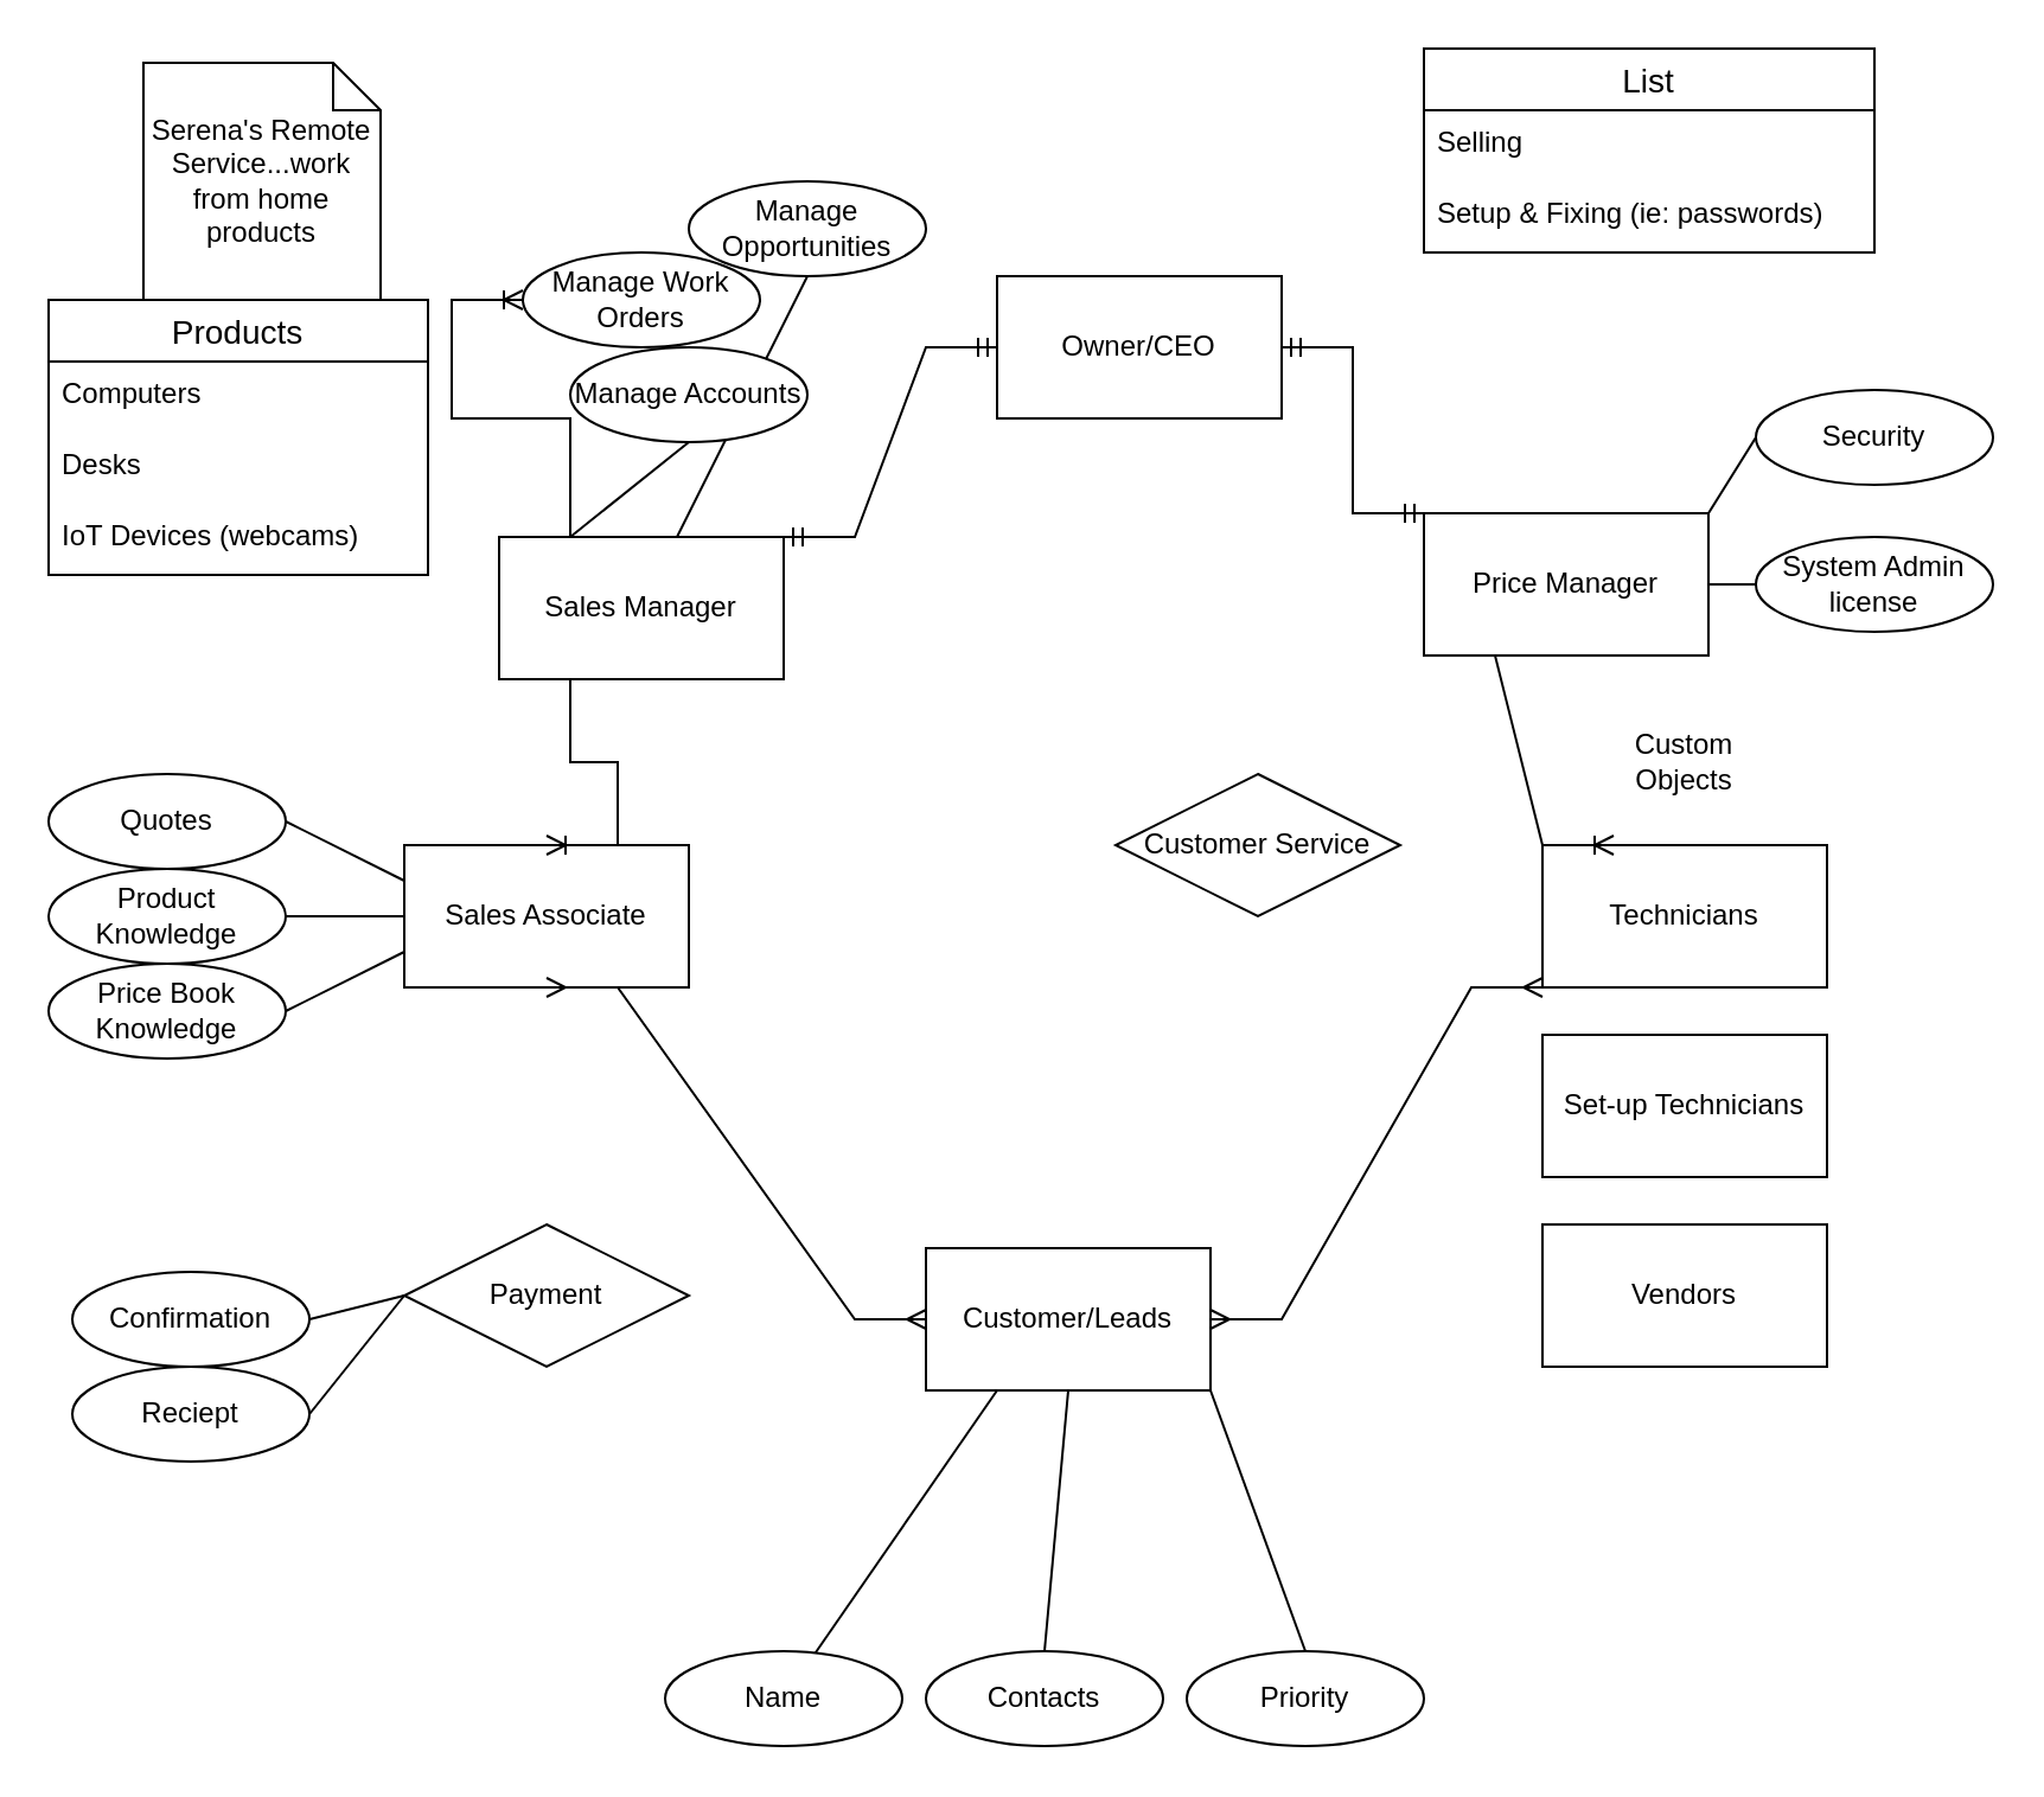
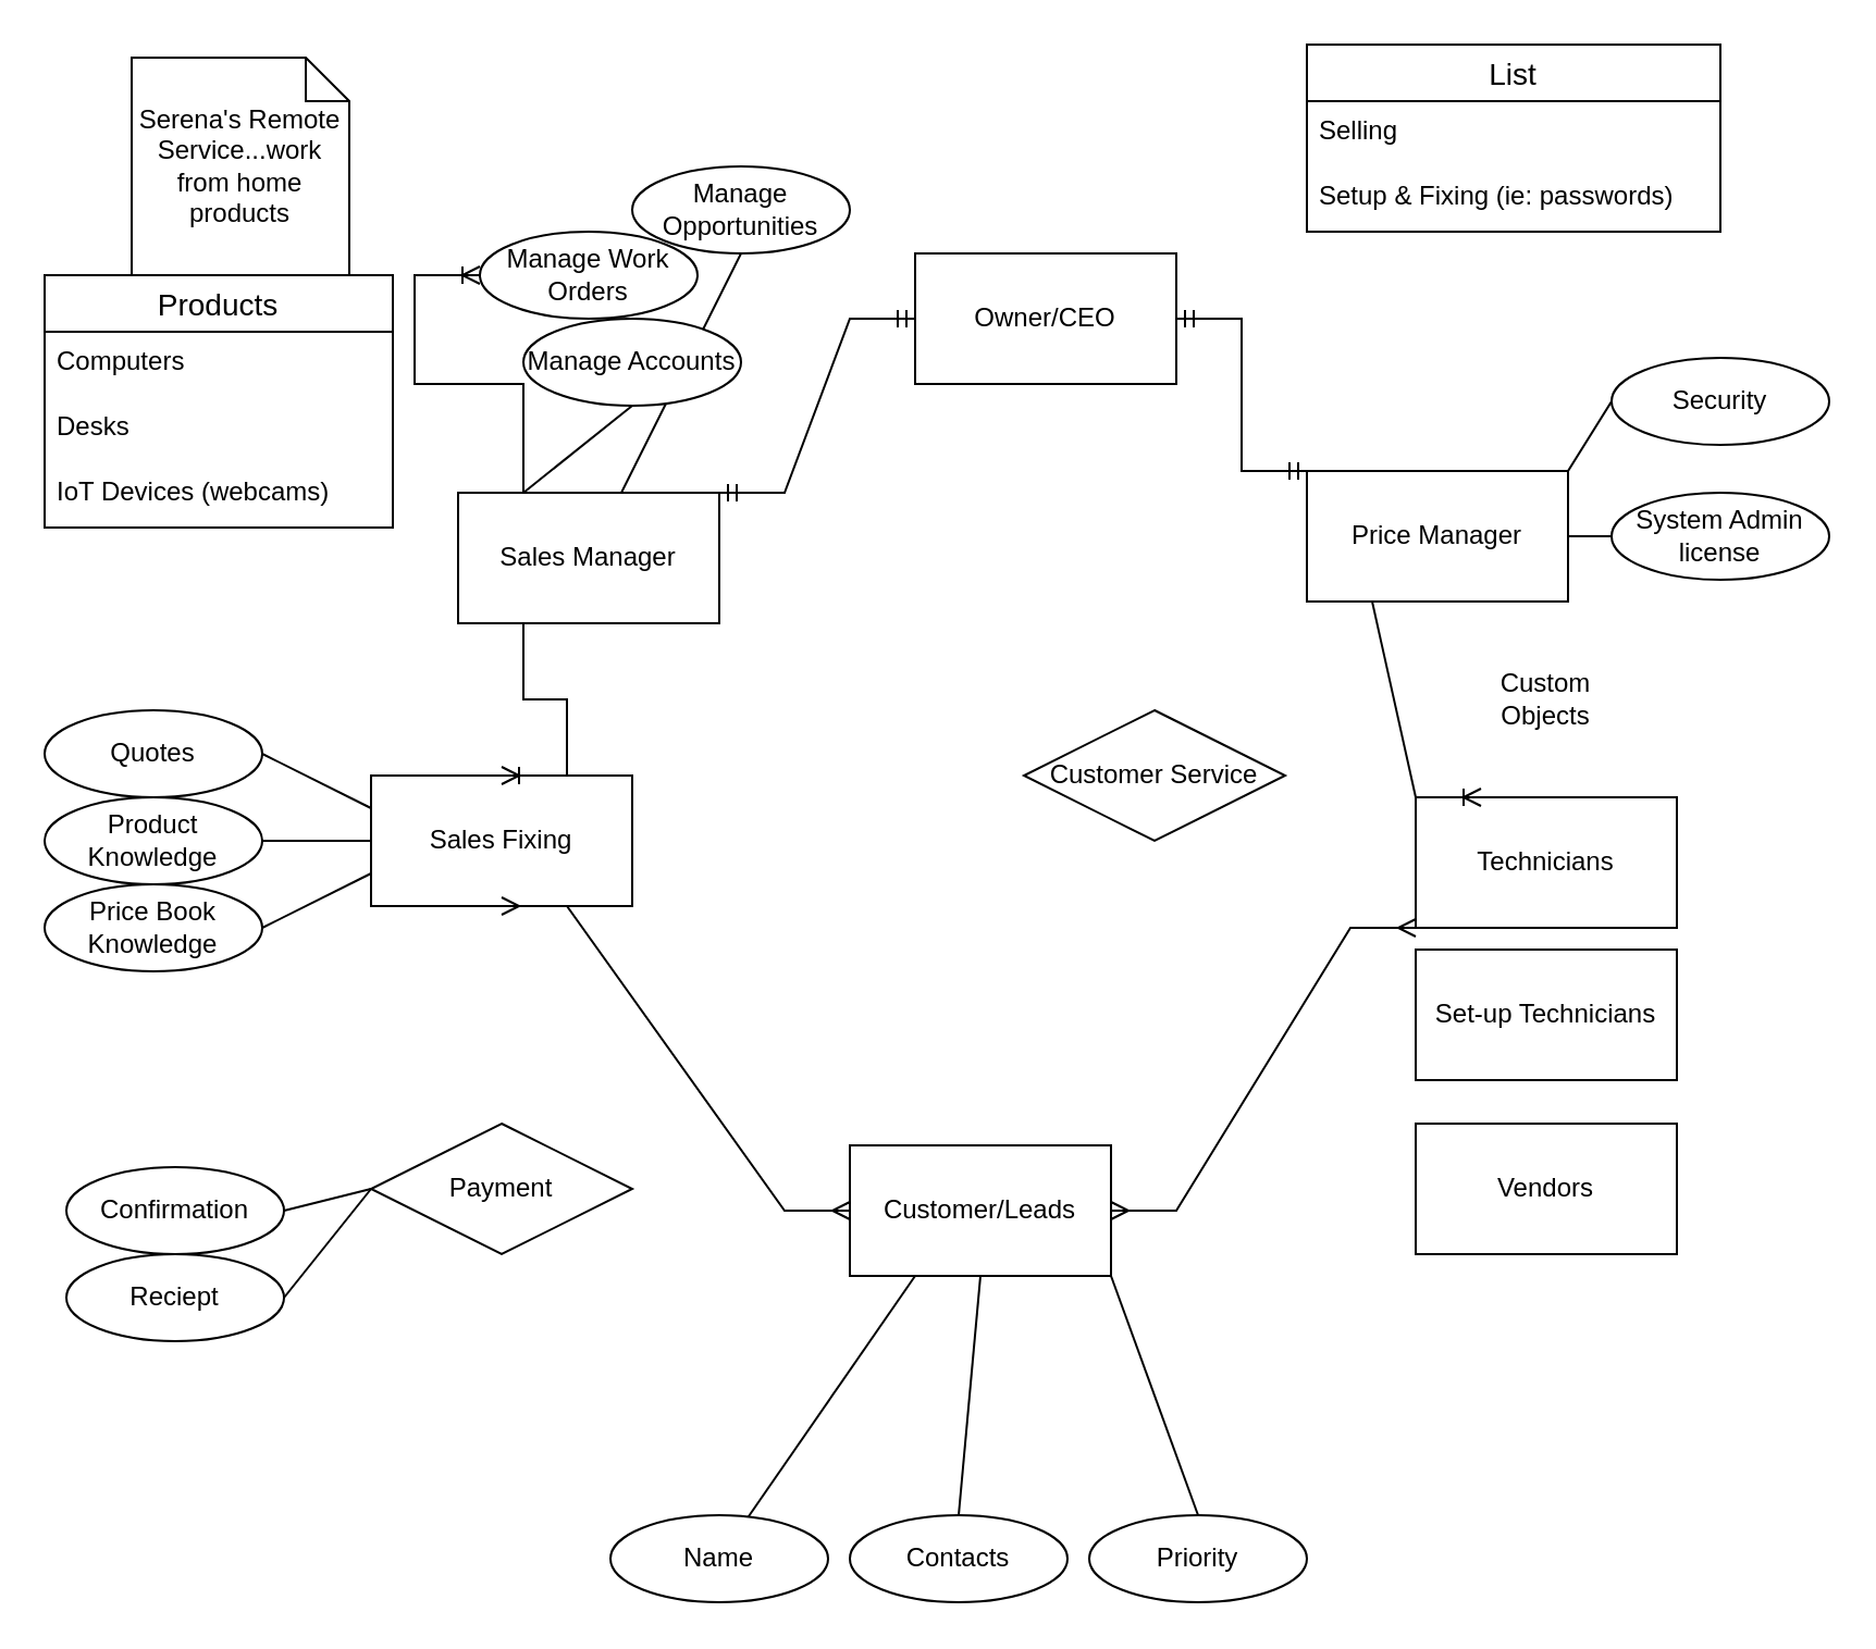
  <mxCell id="0" />
  <mxCell id="1" parent="0" />
  <mxCell id="2" value="Payment" style="shape=rhombus;perimeter=rhombusPerimeter;whiteSpace=wrap;html=1;align=center;" vertex="1" parent="1"><mxGeometry x="170" y="516" width="120" height="60" as="geometry" /></mxCell>
  <mxCell id="3" value="List" style="swimlane;fontStyle=0;childLayout=stackLayout;horizontal=1;startSize=26;horizontalStack=0;resizeParent=1;resizeParentMax=0;resizeLast=0;collapsible=1;marginBottom=0;align=center;fontSize=14;" vertex="1" parent="1"><mxGeometry x="600" y="20" width="190" height="86" as="geometry" /></mxCell>
  <mxCell id="4" value="Selling" style="text;strokeColor=none;fillColor=none;spacingLeft=4;spacingRight=4;overflow=hidden;rotatable=0;points=[[0,0.5],[1,0.5]];portConstraint=eastwest;fontSize=12;" vertex="1" parent="3"><mxGeometry y="26" width="190" height="30" as="geometry" /></mxCell>
  <mxCell id="5" value="Setup &amp; Fixing (ie: passwords)" style="text;strokeColor=none;fillColor=none;spacingLeft=4;spacingRight=4;overflow=hidden;rotatable=0;points=[[0,0.5],[1,0.5]];portConstraint=eastwest;fontSize=12;" vertex="1" parent="3"><mxGeometry y="56" width="190" height="30" as="geometry" /></mxCell>
  <mxCell id="6" value="Serena's Remote Service...work from home products" style="shape=note;size=20;whiteSpace=wrap;html=1;" vertex="1" parent="1"><mxGeometry x="60" y="26" width="100" height="100" as="geometry" /></mxCell>
  <mxCell id="7" value="Customer/Leads" style="rounded=0;whiteSpace=wrap;html=1;" vertex="1" parent="1"><mxGeometry x="390" y="526" width="120" height="60" as="geometry" /></mxCell>
  <mxCell id="8" value="Price Manager" style="rounded=0;whiteSpace=wrap;html=1;" vertex="1" parent="1"><mxGeometry x="600" y="216" width="120" height="60" as="geometry" /></mxCell>
- <mxCell id="9" value="Technicians" style="rounded=0;whiteSpace=wrap;html=1;" vertex="1" parent="1"><mxGeometry x="650" y="356" width="120" height="60" as="geometry" /></mxCell>
+ <mxCell id="9" value="Technicians" style="rounded=0;whiteSpace=wrap;html=1;" vertex="1" parent="1"><mxGeometry x="650" y="366" width="120" height="60" as="geometry" /></mxCell>
  <mxCell id="10" value="" style="edgeStyle=entityRelationEdgeStyle;fontSize=12;html=1;endArrow=ERoneToMany;rounded=0;exitX=0;exitY=1;exitDx=0;exitDy=0;entryX=0.25;entryY=0;entryDx=0;entryDy=0;" edge="1" parent="1" source="8" target="9"><mxGeometry width="100" height="100" relative="1" as="geometry"><mxPoint x="470" y="526" as="sourcePoint" /><mxPoint x="570" y="426" as="targetPoint" /></mxGeometry></mxCell>
  <mxCell id="11" value="Name" style="ellipse;whiteSpace=wrap;html=1;align=center;" vertex="1" parent="1"><mxGeometry x="280" y="696" width="100" height="40" as="geometry" /></mxCell>
  <mxCell id="12" value="Contacts" style="ellipse;whiteSpace=wrap;html=1;align=center;" vertex="1" parent="1"><mxGeometry x="390" y="696" width="100" height="40" as="geometry" /></mxCell>
  <mxCell id="13" value="Priority" style="ellipse;whiteSpace=wrap;html=1;align=center;" vertex="1" parent="1"><mxGeometry x="500" y="696" width="100" height="40" as="geometry" /></mxCell>
  <mxCell id="14" value="" style="endArrow=none;html=1;rounded=0;entryX=0.25;entryY=1;entryDx=0;entryDy=0;" edge="1" parent="1" source="11" target="7"><mxGeometry relative="1" as="geometry"><mxPoint x="290" y="576" as="sourcePoint" /><mxPoint x="450" y="576" as="targetPoint" /></mxGeometry></mxCell>
  <mxCell id="15" value="" style="endArrow=none;html=1;rounded=0;entryX=0.5;entryY=1;entryDx=0;entryDy=0;exitX=0.5;exitY=0;exitDx=0;exitDy=0;" edge="1" parent="1" source="12" target="7"><mxGeometry relative="1" as="geometry"><mxPoint x="290" y="576" as="sourcePoint" /><mxPoint x="450" y="576" as="targetPoint" /></mxGeometry></mxCell>
  <mxCell id="16" value="" style="endArrow=none;html=1;rounded=0;entryX=1;entryY=1;entryDx=0;entryDy=0;exitX=0.5;exitY=0;exitDx=0;exitDy=0;" edge="1" parent="1" source="13" target="7"><mxGeometry relative="1" as="geometry"><mxPoint x="290" y="576" as="sourcePoint" /><mxPoint x="450" y="576" as="targetPoint" /></mxGeometry></mxCell>
  <mxCell id="17" value="System Admin license" style="ellipse;whiteSpace=wrap;html=1;align=center;" vertex="1" parent="1"><mxGeometry x="740" y="226" width="100" height="40" as="geometry" /></mxCell>
- <mxCell id="18" value="Sales Associate" style="rounded=0;whiteSpace=wrap;html=1;" vertex="1" parent="1"><mxGeometry x="170" y="356" width="120" height="60" as="geometry" /></mxCell>
+ <mxCell id="18" value="Sales Fixing" style="rounded=0;whiteSpace=wrap;html=1;" vertex="1" parent="1"><mxGeometry x="170" y="356" width="120" height="60" as="geometry" /></mxCell>
  <mxCell id="19" value="Sales Manager" style="rounded=0;whiteSpace=wrap;html=1;" vertex="1" parent="1"><mxGeometry x="210" y="226" width="120" height="60" as="geometry" /></mxCell>
  <mxCell id="20" value="Owner/CEO" style="rounded=0;whiteSpace=wrap;html=1;" vertex="1" parent="1"><mxGeometry x="420" y="116" width="120" height="60" as="geometry" /></mxCell>
  <mxCell id="21" value="Customer Service" style="shape=rhombus;perimeter=rhombusPerimeter;whiteSpace=wrap;html=1;align=center;" vertex="1" parent="1"><mxGeometry x="470" y="326" width="120" height="60" as="geometry" /></mxCell>
  <mxCell id="22" value="Reciept" style="ellipse;whiteSpace=wrap;html=1;align=center;" vertex="1" parent="1"><mxGeometry x="30" y="576" width="100" height="40" as="geometry" /></mxCell>
  <mxCell id="23" value="Confirmation" style="ellipse;whiteSpace=wrap;html=1;align=center;" vertex="1" parent="1"><mxGeometry x="30" y="536" width="100" height="40" as="geometry" /></mxCell>
  <mxCell id="24" value="" style="endArrow=none;html=1;rounded=0;exitX=1;exitY=0.5;exitDx=0;exitDy=0;entryX=0;entryY=0.5;entryDx=0;entryDy=0;" edge="1" parent="1" source="23" target="2"><mxGeometry relative="1" as="geometry"><mxPoint x="320" y="526" as="sourcePoint" /><mxPoint x="480" y="526" as="targetPoint" /></mxGeometry></mxCell>
  <mxCell id="25" value="" style="endArrow=none;html=1;rounded=0;exitX=1;exitY=0.5;exitDx=0;exitDy=0;entryX=0;entryY=0.5;entryDx=0;entryDy=0;" edge="1" parent="1" source="22" target="2"><mxGeometry relative="1" as="geometry"><mxPoint x="320" y="526" as="sourcePoint" /><mxPoint x="480" y="526" as="targetPoint" /><Array as="points" /></mxGeometry></mxCell>
  <mxCell id="26" value="" style="edgeStyle=entityRelationEdgeStyle;fontSize=12;html=1;endArrow=ERmandOne;startArrow=ERmandOne;rounded=0;entryX=0;entryY=0.5;entryDx=0;entryDy=0;exitX=1;exitY=0;exitDx=0;exitDy=0;" edge="1" parent="1" source="19" target="20"><mxGeometry width="100" height="100" relative="1" as="geometry"><mxPoint x="300" y="366" as="sourcePoint" /><mxPoint x="400" y="266" as="targetPoint" /></mxGeometry></mxCell>
  <mxCell id="27" value="" style="edgeStyle=entityRelationEdgeStyle;fontSize=12;html=1;endArrow=ERmandOne;startArrow=ERmandOne;rounded=0;entryX=1;entryY=0.5;entryDx=0;entryDy=0;exitX=0;exitY=0;exitDx=0;exitDy=0;" edge="1" parent="1" source="8" target="20"><mxGeometry width="100" height="100" relative="1" as="geometry"><mxPoint x="300" y="366" as="sourcePoint" /><mxPoint x="400" y="266" as="targetPoint" /></mxGeometry></mxCell>
  <mxCell id="28" value="" style="edgeStyle=entityRelationEdgeStyle;fontSize=12;html=1;endArrow=ERoneToMany;rounded=0;exitX=0.5;exitY=1;exitDx=0;exitDy=0;entryX=0.5;entryY=0;entryDx=0;entryDy=0;" edge="1" parent="1" source="19" target="18"><mxGeometry width="100" height="100" relative="1" as="geometry"><mxPoint x="300" y="366" as="sourcePoint" /><mxPoint x="390" y="356" as="targetPoint" /></mxGeometry></mxCell>
  <mxCell id="29" value="" style="edgeStyle=entityRelationEdgeStyle;fontSize=12;html=1;endArrow=ERmany;startArrow=ERmany;rounded=0;entryX=0;entryY=1;entryDx=0;entryDy=0;exitX=1;exitY=0.5;exitDx=0;exitDy=0;" edge="1" parent="1" source="7" target="9"><mxGeometry width="100" height="100" relative="1" as="geometry"><mxPoint x="300" y="496" as="sourcePoint" /><mxPoint x="400" y="396" as="targetPoint" /></mxGeometry></mxCell>
  <mxCell id="30" value="" style="edgeStyle=entityRelationEdgeStyle;fontSize=12;html=1;endArrow=ERmany;startArrow=ERmany;rounded=0;entryX=0;entryY=0.5;entryDx=0;entryDy=0;exitX=0.5;exitY=1;exitDx=0;exitDy=0;" edge="1" parent="1" source="18" target="7"><mxGeometry width="100" height="100" relative="1" as="geometry"><mxPoint x="540" y="566" as="sourcePoint" /><mxPoint x="660" y="426" as="targetPoint" /></mxGeometry></mxCell>
  <mxCell id="31" value="" style="endArrow=none;html=1;rounded=0;entryX=0;entryY=0.5;entryDx=0;entryDy=0;exitX=1;exitY=0.5;exitDx=0;exitDy=0;" edge="1" parent="1" source="8" target="17"><mxGeometry relative="1" as="geometry"><mxPoint x="520" y="316" as="sourcePoint" /><mxPoint x="680" y="316" as="targetPoint" /></mxGeometry></mxCell>
  <mxCell id="32" value="Products" style="swimlane;fontStyle=0;childLayout=stackLayout;horizontal=1;startSize=26;horizontalStack=0;resizeParent=1;resizeParentMax=0;resizeLast=0;collapsible=1;marginBottom=0;align=center;fontSize=14;" vertex="1" parent="1"><mxGeometry x="20" y="126" width="160" height="116" as="geometry" /></mxCell>
  <mxCell id="33" value="Computers" style="text;strokeColor=none;fillColor=none;spacingLeft=4;spacingRight=4;overflow=hidden;rotatable=0;points=[[0,0.5],[1,0.5]];portConstraint=eastwest;fontSize=12;" vertex="1" parent="32"><mxGeometry y="26" width="160" height="30" as="geometry" /></mxCell>
  <mxCell id="34" value="Desks" style="text;strokeColor=none;fillColor=none;spacingLeft=4;spacingRight=4;overflow=hidden;rotatable=0;points=[[0,0.5],[1,0.5]];portConstraint=eastwest;fontSize=12;" vertex="1" parent="32"><mxGeometry y="56" width="160" height="30" as="geometry" /></mxCell>
  <mxCell id="35" value="IoT Devices (webcams)" style="text;strokeColor=none;fillColor=none;spacingLeft=4;spacingRight=4;overflow=hidden;rotatable=0;points=[[0,0.5],[1,0.5]];portConstraint=eastwest;fontSize=12;" vertex="1" parent="32"><mxGeometry y="86" width="160" height="30" as="geometry" /></mxCell>
  <mxCell id="36" value="Quotes" style="ellipse;whiteSpace=wrap;html=1;align=center;" vertex="1" parent="1"><mxGeometry x="20" y="326" width="100" height="40" as="geometry" /></mxCell>
  <mxCell id="37" value="" style="endArrow=none;html=1;rounded=0;entryX=0;entryY=0.25;entryDx=0;entryDy=0;exitX=1;exitY=0.5;exitDx=0;exitDy=0;" edge="1" parent="1" source="36" target="18"><mxGeometry relative="1" as="geometry"><mxPoint x="290" y="276" as="sourcePoint" /><mxPoint x="450" y="276" as="targetPoint" /></mxGeometry></mxCell>
  <mxCell id="38" value="Product Knowledge" style="ellipse;whiteSpace=wrap;html=1;align=center;" vertex="1" parent="1"><mxGeometry x="20" y="366" width="100" height="40" as="geometry" /></mxCell>
  <mxCell id="39" value="" style="endArrow=none;html=1;rounded=0;exitX=1;exitY=0.5;exitDx=0;exitDy=0;entryX=0;entryY=0.5;entryDx=0;entryDy=0;" edge="1" parent="1" source="38" target="18"><mxGeometry relative="1" as="geometry"><mxPoint x="340" y="366" as="sourcePoint" /><mxPoint x="500" y="366" as="targetPoint" /></mxGeometry></mxCell>
  <mxCell id="40" value="Price Book Knowledge" style="ellipse;whiteSpace=wrap;html=1;align=center;" vertex="1" parent="1"><mxGeometry x="20" y="406" width="100" height="40" as="geometry" /></mxCell>
  <mxCell id="41" value="" style="endArrow=none;html=1;rounded=0;exitX=1;exitY=0.5;exitDx=0;exitDy=0;entryX=0;entryY=0.75;entryDx=0;entryDy=0;" edge="1" parent="1" source="40" target="18"><mxGeometry relative="1" as="geometry"><mxPoint x="340" y="446" as="sourcePoint" /><mxPoint x="500" y="446" as="targetPoint" /></mxGeometry></mxCell>
  <mxCell id="42" value="Manage Opportunities" style="ellipse;whiteSpace=wrap;html=1;align=center;" vertex="1" parent="1"><mxGeometry x="290" y="76" width="100" height="40" as="geometry" /></mxCell>
  <mxCell id="43" value="" style="endArrow=none;html=1;rounded=0;exitX=0.5;exitY=1;exitDx=0;exitDy=0;" edge="1" parent="1" source="42" target="19"><mxGeometry relative="1" as="geometry"><mxPoint x="340" y="266" as="sourcePoint" /><mxPoint x="500" y="266" as="targetPoint" /></mxGeometry></mxCell>
  <mxCell id="44" value="Manage Work Orders" style="ellipse;whiteSpace=wrap;html=1;align=center;" vertex="1" parent="1"><mxGeometry x="220" y="106" width="100" height="40" as="geometry" /></mxCell>
  <mxCell id="45" value="" style="edgeStyle=entityRelationEdgeStyle;fontSize=12;html=1;endArrow=ERoneToMany;rounded=0;entryX=0;entryY=0.5;entryDx=0;entryDy=0;exitX=0;exitY=0;exitDx=0;exitDy=0;" edge="1" parent="1" source="19" target="44"><mxGeometry width="100" height="100" relative="1" as="geometry"><mxPoint x="370" y="296" as="sourcePoint" /><mxPoint x="470" y="196" as="targetPoint" /></mxGeometry></mxCell>
  <mxCell id="46" value="Security" style="ellipse;whiteSpace=wrap;html=1;align=center;" vertex="1" parent="1"><mxGeometry x="740" y="164" width="100" height="40" as="geometry" /></mxCell>
  <mxCell id="47" value="" style="endArrow=none;html=1;rounded=0;entryX=0;entryY=0.5;entryDx=0;entryDy=0;exitX=1;exitY=0;exitDx=0;exitDy=0;" edge="1" parent="1" source="8" target="46"><mxGeometry relative="1" as="geometry"><mxPoint x="340" y="366" as="sourcePoint" /><mxPoint x="500" y="366" as="targetPoint" /></mxGeometry></mxCell>
  <mxCell id="48" value="Manage Accounts" style="ellipse;whiteSpace=wrap;html=1;align=center;" vertex="1" parent="1"><mxGeometry x="240" y="146" width="100" height="40" as="geometry" /></mxCell>
  <mxCell id="49" value="" style="endArrow=none;html=1;rounded=0;exitX=0.25;exitY=0;exitDx=0;exitDy=0;entryX=0.5;entryY=1;entryDx=0;entryDy=0;" edge="1" parent="1" source="19" target="48"><mxGeometry relative="1" as="geometry"><mxPoint x="340" y="266" as="sourcePoint" /><mxPoint x="500" y="266" as="targetPoint" /></mxGeometry></mxCell>
  <mxCell id="50" value="Set-up Technicians" style="rounded=0;whiteSpace=wrap;html=1;" vertex="1" parent="1"><mxGeometry x="650" y="436" width="120" height="60" as="geometry" /></mxCell>
  <mxCell id="51" value="Vendors" style="rounded=0;whiteSpace=wrap;html=1;" vertex="1" parent="1"><mxGeometry x="650" y="516" width="120" height="60" as="geometry" /></mxCell>
  <mxCell id="52" value="Custom Objects" style="text;html=1;strokeColor=none;fillColor=none;align=center;verticalAlign=middle;whiteSpace=wrap;rounded=0;" vertex="1" parent="1"><mxGeometry x="680" y="306" width="60" height="30" as="geometry" /></mxCell>
